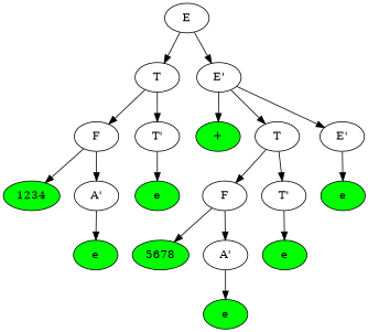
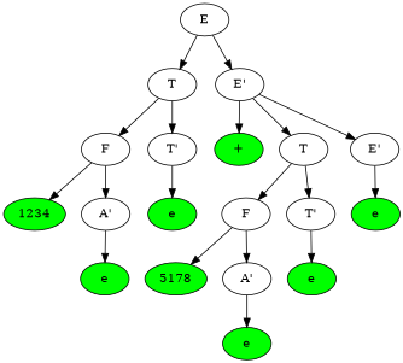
  digraph {
    ordering=out
    n1 [label=E]
    n2 [label=T]
    n3 [label="E'"]
    n4 [label=F]
    n5 [label="T'"]
    n6 [fillcolor=green label=1234 style=filled]
    n7 [label="A'"]
    n8 [fillcolor=green label=e style=filled]
    n9 [fillcolor=green label=e style=filled]
    n10 [fillcolor=green label="+" style=filled]
    n11 [label=T]
    n12 [label="E'"]
    n13 [label=F]
    n14 [label="T'"]
-   n15 [fillcolor=green label=5678 style=filled]
+   n15 [fillcolor=green label=5178 style=filled]
    n16 [label="A'"]
    n17 [fillcolor=green label=e style=filled]
    n18 [fillcolor=green label=e style=filled]
    n19 [fillcolor=green label=e style=filled]
    n1 -> n2
    n1 -> n3
    n2 -> n4
    n2 -> n5
    n3 -> n10
    n3 -> n11
    n3 -> n12
    n4 -> n6
    n4 -> n7
    n5 -> n9
    n7 -> n8
    n11 -> n13
    n11 -> n14
    n12 -> n19
    n13 -> n15
    n13 -> n16
    n14 -> n18
    n16 -> n17
  }
